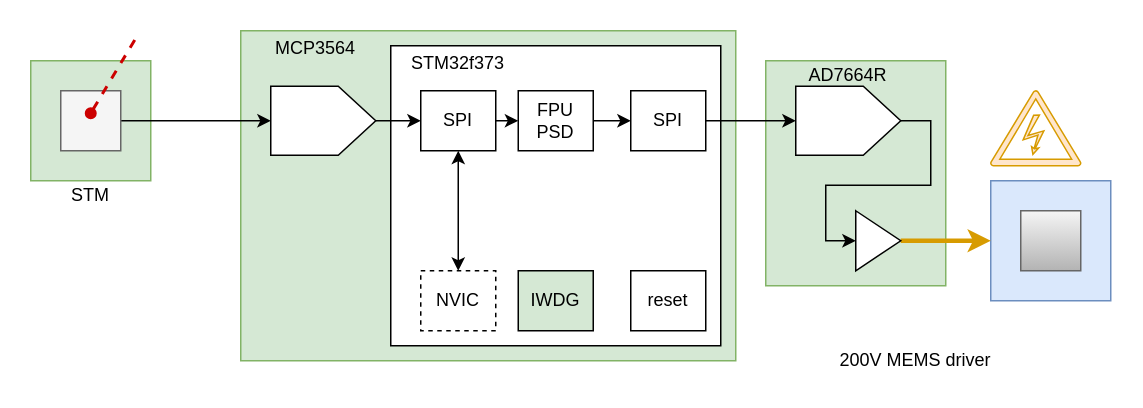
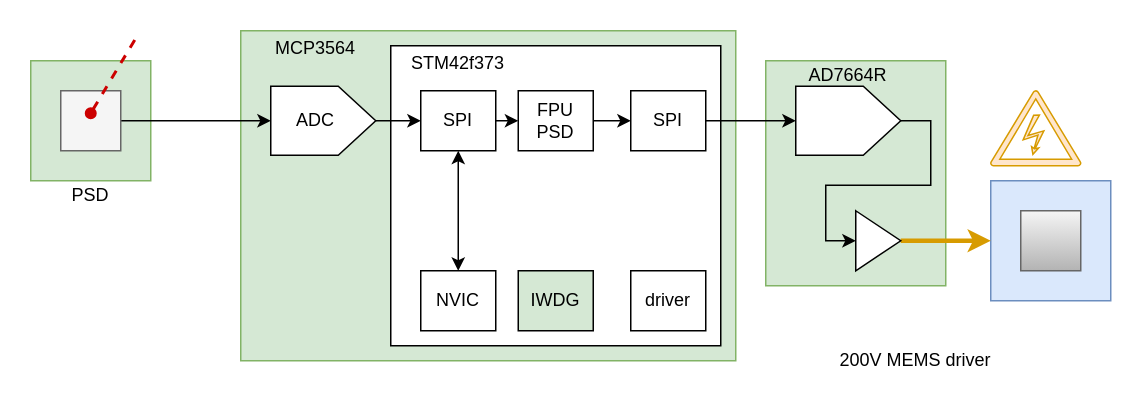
  <mxCell id="0" />
  <mxCell id="1" parent="0" />
  <mxCell id="2" value="" style="rounded=0;whiteSpace=wrap;html=1;fillColor=#d5e8d4;strokeColor=#82b366;" parent="1" vertex="1"><mxGeometry x="160" y="20" width="330" height="220" as="geometry" /></mxCell>
  <mxCell id="3" value="" style="rounded=0;whiteSpace=wrap;html=1;fillColor=#d5e8d4;strokeColor=#82b366;" parent="1" vertex="1"><mxGeometry x="510" y="40" width="120" height="150" as="geometry" /></mxCell>
  <mxCell id="4" value="" style="rounded=0;whiteSpace=wrap;html=1;" parent="1" vertex="1"><mxGeometry x="260" y="30" width="220" height="200" as="geometry" /></mxCell>
  <mxCell id="5" style="edgeStyle=orthogonalEdgeStyle;rounded=0;orthogonalLoop=1;jettySize=auto;html=1;exitX=1;exitY=0.5;exitDx=0;exitDy=0;entryX=0;entryY=0.5;entryDx=0;entryDy=0;entryPerimeter=0;" parent="1" source="6" target="8" edge="1"><mxGeometry relative="1" as="geometry" /></mxCell>
  <mxCell id="6" value="SPI" style="rounded=0;whiteSpace=wrap;html=1;" parent="1" vertex="1"><mxGeometry x="420" y="60" width="50" height="40" as="geometry" /></mxCell>
  <mxCell id="7" style="edgeStyle=orthogonalEdgeStyle;rounded=0;orthogonalLoop=1;jettySize=auto;html=1;exitX=1;exitY=0.5;exitDx=0;exitDy=0;exitPerimeter=0;entryX=0;entryY=0.5;entryDx=0;entryDy=0;" parent="1" source="8" target="22" edge="1"><mxGeometry relative="1" as="geometry" /></mxCell>
  <mxCell id="8" value="" style="verticalLabelPosition=bottom;shadow=0;dashed=0;align=center;html=1;verticalAlign=top;shape=mxgraph.electrical.abstract.dac;" parent="1" vertex="1"><mxGeometry x="530" y="57" width="70" height="46" as="geometry" /></mxCell>
- <mxCell id="9" value="STM32f373" style="text;html=1;strokeColor=none;fillColor=none;align=center;verticalAlign=middle;whiteSpace=wrap;rounded=0;" parent="1" vertex="1"><mxGeometry x="265" y="27" width="80" height="30" as="geometry" /></mxCell>
+ <mxCell id="9" value="STM42f373" style="text;html=1;strokeColor=none;fillColor=none;align=center;verticalAlign=middle;whiteSpace=wrap;rounded=0;" parent="1" vertex="1"><mxGeometry x="265" y="27" width="80" height="30" as="geometry" /></mxCell>
  <mxCell id="10" style="edgeStyle=orthogonalEdgeStyle;rounded=0;orthogonalLoop=1;jettySize=auto;html=1;exitX=0.5;exitY=1;exitDx=0;exitDy=0;entryX=0.5;entryY=0;entryDx=0;entryDy=0;startArrow=classic;startFill=1;" parent="1" source="12" target="13" edge="1"><mxGeometry relative="1" as="geometry" /></mxCell>
  <mxCell id="11" style="edgeStyle=orthogonalEdgeStyle;rounded=0;orthogonalLoop=1;jettySize=auto;html=1;exitX=1;exitY=0.5;exitDx=0;exitDy=0;entryX=0;entryY=0.5;entryDx=0;entryDy=0;startArrow=none;startFill=0;" edge="1" parent="1" source="12" target="18"><mxGeometry relative="1" as="geometry" /></mxCell>
  <mxCell id="12" value="SPI" style="rounded=0;whiteSpace=wrap;html=1;" parent="1" vertex="1"><mxGeometry x="280" y="60" width="50" height="40" as="geometry" /></mxCell>
- <mxCell id="13" value="NVIC" style="rounded=0;whiteSpace=wrap;html=1;dashed=1;" parent="1" vertex="1"><mxGeometry x="280" y="180" width="50" height="40" as="geometry" /></mxCell>
+ <mxCell id="13" value="NVIC" style="rounded=0;whiteSpace=wrap;html=1;" parent="1" vertex="1"><mxGeometry x="280" y="180" width="50" height="40" as="geometry" /></mxCell>
  <mxCell id="14" style="edgeStyle=orthogonalEdgeStyle;rounded=0;orthogonalLoop=1;jettySize=auto;html=1;exitX=1;exitY=0.5;exitDx=0;exitDy=0;exitPerimeter=0;" parent="1" source="15" target="12" edge="1"><mxGeometry relative="1" as="geometry" /></mxCell>
  <mxCell id="15" value="" style="verticalLabelPosition=bottom;shadow=0;dashed=0;align=center;html=1;verticalAlign=top;shape=mxgraph.electrical.abstract.dac;" parent="1" vertex="1"><mxGeometry x="180" y="57" width="70" height="46" as="geometry" /></mxCell>
+ <mxCell id="16" value="ADC" style="text;html=1;strokeColor=none;fillColor=none;align=center;verticalAlign=middle;whiteSpace=wrap;rounded=0;" parent="1" vertex="1"><mxGeometry x="190" y="65" width="40" height="30" as="geometry" /></mxCell>
  <mxCell id="17" style="edgeStyle=orthogonalEdgeStyle;rounded=0;orthogonalLoop=1;jettySize=auto;html=1;exitX=1;exitY=0.5;exitDx=0;exitDy=0;entryX=0;entryY=0.5;entryDx=0;entryDy=0;startArrow=none;startFill=0;" edge="1" parent="1" source="18" target="6"><mxGeometry relative="1" as="geometry" /></mxCell>
  <mxCell id="18" value="FPU&lt;br&gt;PSD" style="rounded=0;whiteSpace=wrap;html=1;" parent="1" vertex="1"><mxGeometry x="345" y="60" width="50" height="40" as="geometry" /></mxCell>
  <mxCell id="19" value="" style="rounded=0;whiteSpace=wrap;html=1;fillColor=#dae8fc;strokeColor=#6c8ebf;" parent="1" vertex="1"><mxGeometry x="660" y="120" width="80" height="80" as="geometry" /></mxCell>
  <mxCell id="20" value="" style="rounded=0;whiteSpace=wrap;html=1;fillColor=#f5f5f5;strokeColor=#666666;gradientColor=#b3b3b3;" parent="1" vertex="1"><mxGeometry x="680" y="140" width="40" height="40" as="geometry" /></mxCell>
  <mxCell id="21" style="edgeStyle=orthogonalEdgeStyle;rounded=0;orthogonalLoop=1;jettySize=auto;html=1;exitX=1;exitY=0.5;exitDx=0;exitDy=0;fillColor=#ffe6cc;strokeColor=#d79b00;strokeWidth=3;" parent="1" source="22" target="19" edge="1"><mxGeometry relative="1" as="geometry" /></mxCell>
  <mxCell id="22" value="" style="triangle;whiteSpace=wrap;html=1;" parent="1" vertex="1"><mxGeometry x="570" y="140" width="30" height="40" as="geometry" /></mxCell>
  <mxCell id="23" value="" style="shape=mxgraph.signs.safety.high_voltage_3;html=1;pointerEvents=1;fillColor=#ffe6cc;strokeColor=#d79b00;verticalLabelPosition=bottom;verticalAlign=top;align=center;" parent="1" vertex="1"><mxGeometry x="660" y="60" width="60" height="50" as="geometry" /></mxCell>
  <mxCell id="24" value="200V MEMS driver" style="text;html=1;strokeColor=none;fillColor=none;align=center;verticalAlign=middle;whiteSpace=wrap;rounded=0;" parent="1" vertex="1"><mxGeometry x="550" y="230" width="120" height="20" as="geometry" /></mxCell>
  <mxCell id="25" value="AD7664R" style="text;html=1;strokeColor=none;fillColor=none;align=center;verticalAlign=middle;whiteSpace=wrap;rounded=0;" parent="1" vertex="1"><mxGeometry x="530" y="40" width="70" height="20" as="geometry" /></mxCell>
  <mxCell id="26" value="MCP3564" style="text;html=1;strokeColor=none;fillColor=none;align=center;verticalAlign=middle;whiteSpace=wrap;rounded=0;" parent="1" vertex="1"><mxGeometry x="175" y="22" width="70" height="20" as="geometry" /></mxCell>
  <mxCell id="27" value="" style="rounded=0;whiteSpace=wrap;html=1;fillColor=#d5e8d4;strokeColor=#82b366;" parent="1" vertex="1"><mxGeometry x="20" y="40" width="80" height="80" as="geometry" /></mxCell>
  <mxCell id="28" style="edgeStyle=orthogonalEdgeStyle;rounded=0;orthogonalLoop=1;jettySize=auto;html=1;exitX=1;exitY=0.5;exitDx=0;exitDy=0;entryX=0;entryY=0.5;entryDx=0;entryDy=0;entryPerimeter=0;strokeWidth=1;" parent="1" source="29" target="15" edge="1"><mxGeometry relative="1" as="geometry" /></mxCell>
  <mxCell id="29" value="" style="rounded=0;whiteSpace=wrap;html=1;fillColor=#f5f5f5;fontColor=#333333;strokeColor=#666666;" parent="1" vertex="1"><mxGeometry x="40" y="60" width="40" height="40" as="geometry" /></mxCell>
- <mxCell id="30" value="STM" style="text;html=1;strokeColor=none;fillColor=none;align=center;verticalAlign=middle;whiteSpace=wrap;rounded=0;" parent="1" vertex="1"><mxGeometry x="20" y="120" width="80" height="20" as="geometry" /></mxCell>
+ <mxCell id="30" value="PSD" style="text;html=1;strokeColor=none;fillColor=none;align=center;verticalAlign=middle;whiteSpace=wrap;rounded=0;" parent="1" vertex="1"><mxGeometry x="20" y="120" width="80" height="20" as="geometry" /></mxCell>
  <mxCell id="31" value="" style="endArrow=none;dashed=1;html=1;strokeWidth=2;rounded=0;fillColor=#f8cecc;gradientColor=#ea6b66;strokeColor=#CC0000;startArrow=oval;startFill=1;" parent="1" edge="1"><mxGeometry width="50" height="50" relative="1" as="geometry"><mxPoint x="60" y="75" as="sourcePoint" /><mxPoint x="90" y="25" as="targetPoint" /></mxGeometry></mxCell>
  <mxCell id="32" value="IWDG" style="rounded=0;whiteSpace=wrap;html=1;fillColor=#d5e8d4;" vertex="1" parent="1"><mxGeometry x="345" y="180" width="50" height="40" as="geometry" /></mxCell>
- <mxCell id="33" value="reset" style="rounded=0;whiteSpace=wrap;html=1;" vertex="1" parent="1"><mxGeometry x="420" y="180" width="50" height="40" as="geometry" /></mxCell>
+ <mxCell id="33" value="driver" style="rounded=0;whiteSpace=wrap;html=1;" vertex="1" parent="1"><mxGeometry x="420" y="180" width="50" height="40" as="geometry" /></mxCell>
